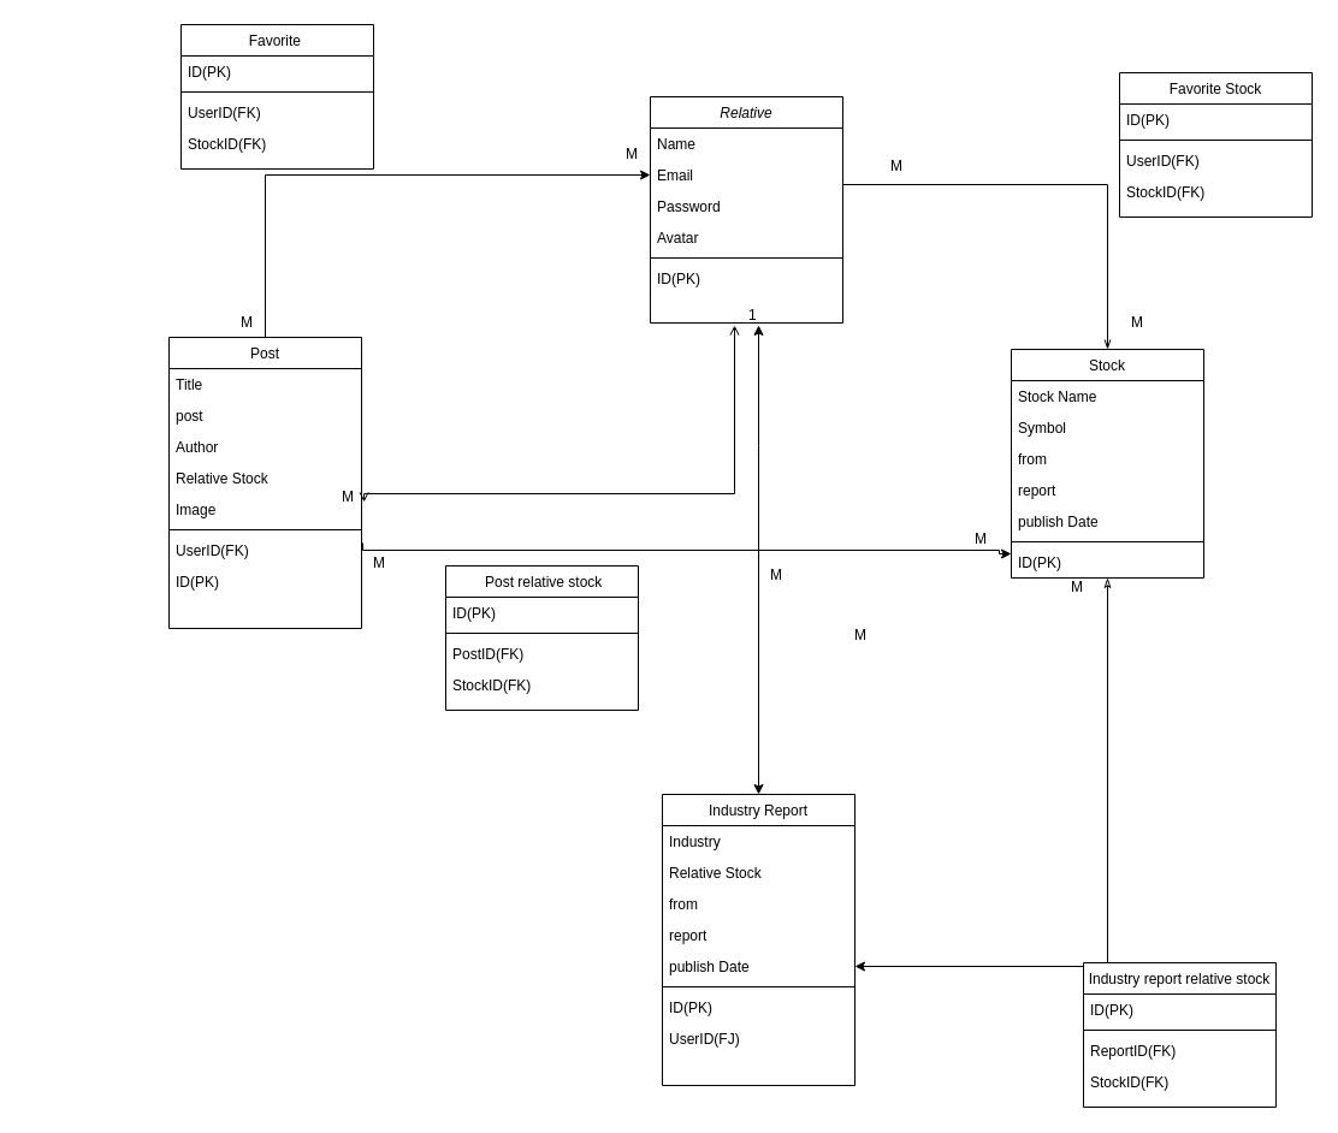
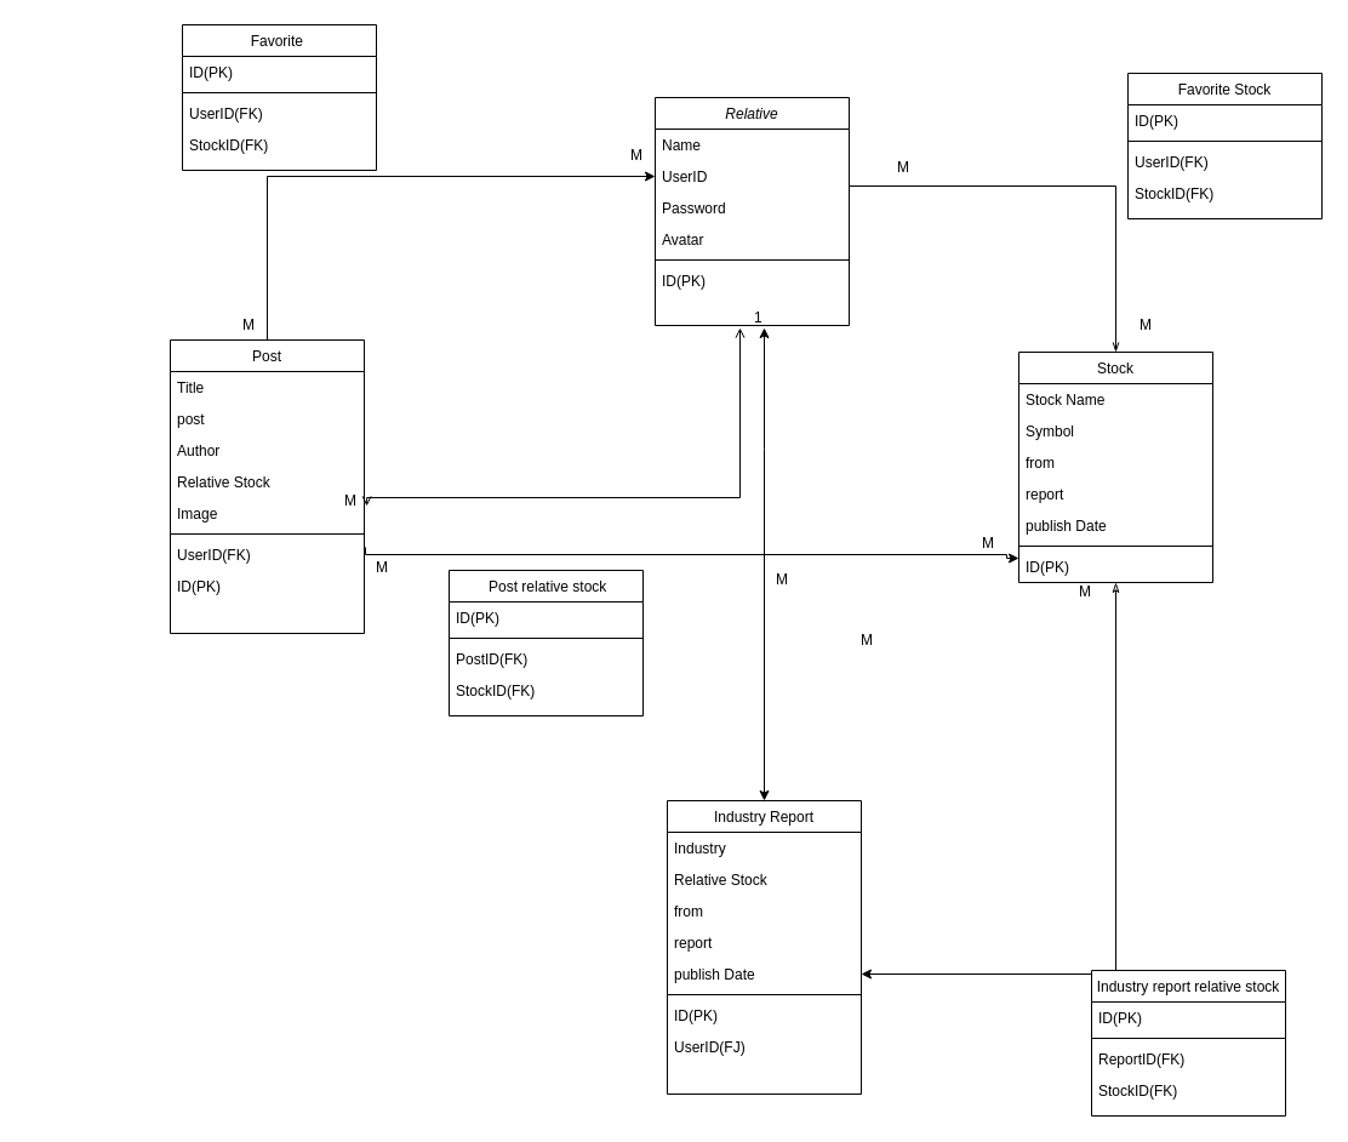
  <mxCell id="0" />
  <mxCell id="1" parent="0" />
  <mxCell id="2" value="Relative" style="swimlane;fontStyle=2;align=center;verticalAlign=top;childLayout=stackLayout;horizontal=1;startSize=26;horizontalStack=0;resizeParent=1;resizeLast=0;collapsible=1;marginBottom=0;rounded=0;shadow=0;strokeWidth=1;" parent="1" vertex="1"><mxGeometry x="540" y="80" width="160" height="188" as="geometry"><mxRectangle x="220" y="70" width="160" height="26" as="alternateBounds" /></mxGeometry></mxCell>
  <mxCell id="3" value="Name" style="text;align=left;verticalAlign=top;spacingLeft=4;spacingRight=4;overflow=hidden;rotatable=0;points=[[0,0.5],[1,0.5]];portConstraint=eastwest;" parent="2" vertex="1"><mxGeometry y="26" width="160" height="26" as="geometry" /></mxCell>
- <mxCell id="4" value="Email" style="text;align=left;verticalAlign=top;spacingLeft=4;spacingRight=4;overflow=hidden;rotatable=0;points=[[0,0.5],[1,0.5]];portConstraint=eastwest;rounded=0;shadow=0;html=0;" parent="2" vertex="1"><mxGeometry y="52" width="160" height="26" as="geometry" /></mxCell>
+ <mxCell id="4" value="UserID" style="text;align=left;verticalAlign=top;spacingLeft=4;spacingRight=4;overflow=hidden;rotatable=0;points=[[0,0.5],[1,0.5]];portConstraint=eastwest;rounded=0;shadow=0;html=0;" parent="2" vertex="1"><mxGeometry y="52" width="160" height="26" as="geometry" /></mxCell>
  <mxCell id="5" value="Password" style="text;align=left;verticalAlign=top;spacingLeft=4;spacingRight=4;overflow=hidden;rotatable=0;points=[[0,0.5],[1,0.5]];portConstraint=eastwest;rounded=0;shadow=0;html=0;" parent="2" vertex="1"><mxGeometry y="78" width="160" height="26" as="geometry" /></mxCell>
  <mxCell id="6" value="Avatar" style="text;align=left;verticalAlign=top;spacingLeft=4;spacingRight=4;overflow=hidden;rotatable=0;points=[[0,0.5],[1,0.5]];portConstraint=eastwest;" parent="2" vertex="1"><mxGeometry y="104" width="160" height="26" as="geometry" /></mxCell>
  <mxCell id="7" value="" style="line;html=1;strokeWidth=1;align=left;verticalAlign=middle;spacingTop=-1;spacingLeft=3;spacingRight=3;rotatable=0;labelPosition=right;points=[];portConstraint=eastwest;" parent="2" vertex="1"><mxGeometry y="130" width="160" height="8" as="geometry" /></mxCell>
  <mxCell id="8" value="ID(PK)" style="text;align=left;verticalAlign=top;spacingLeft=4;spacingRight=4;overflow=hidden;rotatable=0;points=[[0,0.5],[1,0.5]];portConstraint=eastwest;rounded=0;shadow=0;html=0;" vertex="1" parent="2"><mxGeometry y="138" width="160" height="26" as="geometry" /></mxCell>
  <mxCell id="9" value="" style="edgeStyle=orthogonalEdgeStyle;rounded=0;orthogonalLoop=1;jettySize=auto;html=1;entryX=1;entryY=0.5;entryDx=0;entryDy=0;startArrow=classicThin;startFill=0;" edge="1" parent="1" source="11" target="40"><mxGeometry relative="1" as="geometry"><mxPoint x="908" y="645" as="targetPoint" /></mxGeometry></mxCell>
  <mxCell id="10" value="" style="edgeStyle=orthogonalEdgeStyle;rounded=0;orthogonalLoop=1;jettySize=auto;html=1;entryX=1;entryY=0.808;entryDx=0;entryDy=0;entryPerimeter=0;startArrow=openThin;startFill=0;endArrow=none;" edge="1" parent="1" source="11" target="4"><mxGeometry relative="1" as="geometry"><mxPoint x="920" y="145" as="targetPoint" /></mxGeometry></mxCell>
  <mxCell id="11" value="Stock" style="swimlane;fontStyle=0;align=center;verticalAlign=top;childLayout=stackLayout;horizontal=1;startSize=26;horizontalStack=0;resizeParent=1;resizeLast=0;collapsible=1;marginBottom=0;rounded=0;shadow=0;strokeWidth=1;" parent="1" vertex="1"><mxGeometry x="840" y="290" width="160" height="190" as="geometry"><mxRectangle x="550" y="140" width="160" height="26" as="alternateBounds" /></mxGeometry></mxCell>
  <mxCell id="12" value="Stock Name" style="text;align=left;verticalAlign=top;spacingLeft=4;spacingRight=4;overflow=hidden;rotatable=0;points=[[0,0.5],[1,0.5]];portConstraint=eastwest;" parent="11" vertex="1"><mxGeometry y="26" width="160" height="26" as="geometry" /></mxCell>
  <mxCell id="13" value="Symbol" style="text;align=left;verticalAlign=top;spacingLeft=4;spacingRight=4;overflow=hidden;rotatable=0;points=[[0,0.5],[1,0.5]];portConstraint=eastwest;rounded=0;shadow=0;html=0;" parent="11" vertex="1"><mxGeometry y="52" width="160" height="26" as="geometry" /></mxCell>
  <mxCell id="14" value="from" style="text;align=left;verticalAlign=top;spacingLeft=4;spacingRight=4;overflow=hidden;rotatable=0;points=[[0,0.5],[1,0.5]];portConstraint=eastwest;rounded=0;shadow=0;html=0;" parent="11" vertex="1"><mxGeometry y="78" width="160" height="26" as="geometry" /></mxCell>
  <mxCell id="15" value="report" style="text;align=left;verticalAlign=top;spacingLeft=4;spacingRight=4;overflow=hidden;rotatable=0;points=[[0,0.5],[1,0.5]];portConstraint=eastwest;rounded=0;shadow=0;html=0;" parent="11" vertex="1"><mxGeometry y="104" width="160" height="26" as="geometry" /></mxCell>
  <mxCell id="16" value="publish Date" style="text;align=left;verticalAlign=top;spacingLeft=4;spacingRight=4;overflow=hidden;rotatable=0;points=[[0,0.5],[1,0.5]];portConstraint=eastwest;rounded=0;shadow=0;html=0;" parent="11" vertex="1"><mxGeometry y="130" width="160" height="26" as="geometry" /></mxCell>
  <mxCell id="17" value="" style="line;html=1;strokeWidth=1;align=left;verticalAlign=middle;spacingTop=-1;spacingLeft=3;spacingRight=3;rotatable=0;labelPosition=right;points=[];portConstraint=eastwest;" parent="11" vertex="1"><mxGeometry y="156" width="160" height="8" as="geometry" /></mxCell>
  <mxCell id="18" value="ID(PK)" style="text;align=left;verticalAlign=top;spacingLeft=4;spacingRight=4;overflow=hidden;rotatable=0;points=[[0,0.5],[1,0.5]];portConstraint=eastwest;" parent="11" vertex="1"><mxGeometry y="164" width="160" height="26" as="geometry" /></mxCell>
  <mxCell id="19" value="" style="endArrow=open;shadow=0;strokeWidth=1;rounded=0;endFill=1;edgeStyle=elbowEdgeStyle;elbow=vertical;entryX=1.013;entryY=0.269;entryDx=0;entryDy=0;entryPerimeter=0;startArrow=open;startFill=0;" parent="1" target="29" edge="1"><mxGeometry x="0.5" y="41" relative="1" as="geometry"><mxPoint x="610" y="270" as="sourcePoint" /><mxPoint x="432.08" y="405.996" as="targetPoint" /><mxPoint x="-40" y="32" as="offset" /><Array as="points"><mxPoint x="530" y="410" /><mxPoint x="580" y="420" /></Array></mxGeometry></mxCell>
  <mxCell id="20" value="1" style="resizable=0;align=left;verticalAlign=bottom;labelBackgroundColor=none;fontSize=12;" parent="19" connectable="0" vertex="1"><mxGeometry x="-1" relative="1" as="geometry"><mxPoint x="10" as="offset" /></mxGeometry></mxCell>
  <mxCell id="21" value="M" style="resizable=0;align=right;verticalAlign=bottom;labelBackgroundColor=none;fontSize=12;" parent="19" connectable="0" vertex="1"><mxGeometry x="1" relative="1" as="geometry"><mxPoint x="-7" y="4" as="offset" /></mxGeometry></mxCell>
  <mxCell id="22" value="" style="edgeStyle=orthogonalEdgeStyle;rounded=0;orthogonalLoop=1;jettySize=auto;html=1;exitX=1.006;exitY=0.269;exitDx=0;exitDy=0;exitPerimeter=0;entryX=0;entryY=0.231;entryDx=0;entryDy=0;entryPerimeter=0;" edge="1" parent="1" source="31" target="18"><mxGeometry relative="1" as="geometry"><mxPoint x="340" y="520" as="sourcePoint" /><mxPoint x="830" y="460" as="targetPoint" /><Array as="points"><mxPoint x="301" y="457" /><mxPoint x="830" y="457" /><mxPoint x="830" y="460" /></Array></mxGeometry></mxCell>
  <mxCell id="23" value="" style="edgeStyle=orthogonalEdgeStyle;rounded=0;orthogonalLoop=1;jettySize=auto;html=1;entryX=0;entryY=0.5;entryDx=0;entryDy=0;" edge="1" parent="1" source="24" target="4"><mxGeometry relative="1" as="geometry"><mxPoint x="220" y="109" as="targetPoint" /></mxGeometry></mxCell>
  <mxCell id="24" value="Post" style="swimlane;fontStyle=0;align=center;verticalAlign=top;childLayout=stackLayout;horizontal=1;startSize=26;horizontalStack=0;resizeParent=1;resizeLast=0;collapsible=1;marginBottom=0;rounded=0;shadow=0;strokeWidth=1;" vertex="1" parent="1"><mxGeometry x="140" y="280" width="160" height="242" as="geometry"><mxRectangle x="550" y="140" width="160" height="26" as="alternateBounds" /></mxGeometry></mxCell>
  <mxCell id="25" value="Title" style="text;align=left;verticalAlign=top;spacingLeft=4;spacingRight=4;overflow=hidden;rotatable=0;points=[[0,0.5],[1,0.5]];portConstraint=eastwest;" vertex="1" parent="24"><mxGeometry y="26" width="160" height="26" as="geometry" /></mxCell>
  <mxCell id="26" value="post" style="text;align=left;verticalAlign=top;spacingLeft=4;spacingRight=4;overflow=hidden;rotatable=0;points=[[0,0.5],[1,0.5]];portConstraint=eastwest;rounded=0;shadow=0;html=0;" vertex="1" parent="24"><mxGeometry y="52" width="160" height="26" as="geometry" /></mxCell>
  <mxCell id="27" value="Author" style="text;align=left;verticalAlign=top;spacingLeft=4;spacingRight=4;overflow=hidden;rotatable=0;points=[[0,0.5],[1,0.5]];portConstraint=eastwest;rounded=0;shadow=0;html=0;" vertex="1" parent="24"><mxGeometry y="78" width="160" height="26" as="geometry" /></mxCell>
  <mxCell id="28" value="Relative Stock&#10;" style="text;align=left;verticalAlign=top;spacingLeft=4;spacingRight=4;overflow=hidden;rotatable=0;points=[[0,0.5],[1,0.5]];portConstraint=eastwest;rounded=0;shadow=0;html=0;" vertex="1" parent="24"><mxGeometry y="104" width="160" height="26" as="geometry" /></mxCell>
  <mxCell id="29" value="Image" style="text;align=left;verticalAlign=top;spacingLeft=4;spacingRight=4;overflow=hidden;rotatable=0;points=[[0,0.5],[1,0.5]];portConstraint=eastwest;rounded=0;shadow=0;html=0;" vertex="1" parent="24"><mxGeometry y="130" width="160" height="26" as="geometry" /></mxCell>
  <mxCell id="30" value="" style="line;html=1;strokeWidth=1;align=left;verticalAlign=middle;spacingTop=-1;spacingLeft=3;spacingRight=3;rotatable=0;labelPosition=right;points=[];portConstraint=eastwest;" vertex="1" parent="24"><mxGeometry y="156" width="160" height="8" as="geometry" /></mxCell>
  <mxCell id="31" value="UserID(FK)" style="text;align=left;verticalAlign=top;spacingLeft=4;spacingRight=4;overflow=hidden;rotatable=0;points=[[0,0.5],[1,0.5]];portConstraint=eastwest;" vertex="1" parent="24"><mxGeometry y="164" width="160" height="26" as="geometry" /></mxCell>
  <mxCell id="32" value="ID(PK)" style="text;align=left;verticalAlign=top;spacingLeft=4;spacingRight=4;overflow=hidden;rotatable=0;points=[[0,0.5],[1,0.5]];portConstraint=eastwest;" vertex="1" parent="24"><mxGeometry y="190" width="160" height="26" as="geometry" /></mxCell>
  <mxCell id="33" value="M" style="resizable=0;align=left;verticalAlign=bottom;labelBackgroundColor=none;fontSize=12;" connectable="0" vertex="1" parent="1"><mxGeometry x="760" y="230" as="geometry"><mxPoint x="178" y="46" as="offset" /></mxGeometry></mxCell>
  <mxCell id="34" value="" style="edgeStyle=orthogonalEdgeStyle;rounded=0;orthogonalLoop=1;jettySize=auto;html=1;startArrow=classic;startFill=1;" edge="1" parent="1" source="35"><mxGeometry relative="1" as="geometry"><mxPoint x="630" y="270" as="targetPoint" /><Array as="points"><mxPoint x="630" y="370" /><mxPoint x="630" y="370" /></Array></mxGeometry></mxCell>
  <mxCell id="35" value="Industry Report" style="swimlane;fontStyle=0;align=center;verticalAlign=top;childLayout=stackLayout;horizontal=1;startSize=26;horizontalStack=0;resizeParent=1;resizeLast=0;collapsible=1;marginBottom=0;rounded=0;shadow=0;strokeWidth=1;" vertex="1" parent="1"><mxGeometry x="550" y="660" width="160" height="242" as="geometry"><mxRectangle x="550" y="140" width="160" height="26" as="alternateBounds" /></mxGeometry></mxCell>
  <mxCell id="36" value="Industry" style="text;align=left;verticalAlign=top;spacingLeft=4;spacingRight=4;overflow=hidden;rotatable=0;points=[[0,0.5],[1,0.5]];portConstraint=eastwest;" vertex="1" parent="35"><mxGeometry y="26" width="160" height="26" as="geometry" /></mxCell>
  <mxCell id="37" value="Relative Stock" style="text;align=left;verticalAlign=top;spacingLeft=4;spacingRight=4;overflow=hidden;rotatable=0;points=[[0,0.5],[1,0.5]];portConstraint=eastwest;rounded=0;shadow=0;html=0;" vertex="1" parent="35"><mxGeometry y="52" width="160" height="26" as="geometry" /></mxCell>
  <mxCell id="38" value="from" style="text;align=left;verticalAlign=top;spacingLeft=4;spacingRight=4;overflow=hidden;rotatable=0;points=[[0,0.5],[1,0.5]];portConstraint=eastwest;rounded=0;shadow=0;html=0;" vertex="1" parent="35"><mxGeometry y="78" width="160" height="26" as="geometry" /></mxCell>
  <mxCell id="39" value="report" style="text;align=left;verticalAlign=top;spacingLeft=4;spacingRight=4;overflow=hidden;rotatable=0;points=[[0,0.5],[1,0.5]];portConstraint=eastwest;rounded=0;shadow=0;html=0;" vertex="1" parent="35"><mxGeometry y="104" width="160" height="26" as="geometry" /></mxCell>
  <mxCell id="40" value="publish Date" style="text;align=left;verticalAlign=top;spacingLeft=4;spacingRight=4;overflow=hidden;rotatable=0;points=[[0,0.5],[1,0.5]];portConstraint=eastwest;rounded=0;shadow=0;html=0;" vertex="1" parent="35"><mxGeometry y="130" width="160" height="26" as="geometry" /></mxCell>
  <mxCell id="41" value="" style="line;html=1;strokeWidth=1;align=left;verticalAlign=middle;spacingTop=-1;spacingLeft=3;spacingRight=3;rotatable=0;labelPosition=right;points=[];portConstraint=eastwest;" vertex="1" parent="35"><mxGeometry y="156" width="160" height="8" as="geometry" /></mxCell>
  <mxCell id="42" value="ID(PK)" style="text;align=left;verticalAlign=top;spacingLeft=4;spacingRight=4;overflow=hidden;rotatable=0;points=[[0,0.5],[1,0.5]];portConstraint=eastwest;" vertex="1" parent="35"><mxGeometry y="164" width="160" height="26" as="geometry" /></mxCell>
  <mxCell id="43" value="UserID(FJ)" style="text;align=left;verticalAlign=top;spacingLeft=4;spacingRight=4;overflow=hidden;rotatable=0;points=[[0,0.5],[1,0.5]];portConstraint=eastwest;" vertex="1" parent="35"><mxGeometry y="190" width="160" height="26" as="geometry" /></mxCell>
  <mxCell id="44" value="M" style="resizable=0;align=left;verticalAlign=bottom;labelBackgroundColor=none;fontSize=12;" connectable="0" vertex="1" parent="1"><mxGeometry x="460" y="440" as="geometry"><mxPoint x="178" y="46" as="offset" /></mxGeometry></mxCell>
  <mxCell id="45" value="M" style="resizable=0;align=left;verticalAlign=bottom;labelBackgroundColor=none;fontSize=12;" connectable="0" vertex="1" parent="1"><mxGeometry x="530" y="490" as="geometry"><mxPoint x="178" y="46" as="offset" /></mxGeometry></mxCell>
  <mxCell id="46" value="M" style="resizable=0;align=left;verticalAlign=bottom;labelBackgroundColor=none;fontSize=12;" connectable="0" vertex="1" parent="1"><mxGeometry x="710" y="450" as="geometry"><mxPoint x="178" y="46" as="offset" /></mxGeometry></mxCell>
  <mxCell id="47" value="M" style="resizable=0;align=left;verticalAlign=bottom;labelBackgroundColor=none;fontSize=12;" connectable="0" vertex="1" parent="1"><mxGeometry x="130" y="430" as="geometry"><mxPoint x="178" y="46" as="offset" /></mxGeometry></mxCell>
  <mxCell id="48" value="M" style="resizable=0;align=left;verticalAlign=bottom;labelBackgroundColor=none;fontSize=12;" connectable="0" vertex="1" parent="1"><mxGeometry x="630" y="410" as="geometry"><mxPoint x="178" y="46" as="offset" /></mxGeometry></mxCell>
  <mxCell id="49" value="Industry report relative stock" style="swimlane;fontStyle=0;align=center;verticalAlign=top;childLayout=stackLayout;horizontal=1;startSize=26;horizontalStack=0;resizeParent=1;resizeLast=0;collapsible=1;marginBottom=0;rounded=0;shadow=0;strokeWidth=1;" vertex="1" parent="1"><mxGeometry x="900" y="800" width="160" height="120" as="geometry"><mxRectangle x="550" y="140" width="160" height="26" as="alternateBounds" /></mxGeometry></mxCell>
  <mxCell id="50" value="ID(PK)" style="text;align=left;verticalAlign=top;spacingLeft=4;spacingRight=4;overflow=hidden;rotatable=0;points=[[0,0.5],[1,0.5]];portConstraint=eastwest;rounded=0;shadow=0;html=0;" vertex="1" parent="49"><mxGeometry y="26" width="160" height="26" as="geometry" /></mxCell>
  <mxCell id="51" value="" style="line;html=1;strokeWidth=1;align=left;verticalAlign=middle;spacingTop=-1;spacingLeft=3;spacingRight=3;rotatable=0;labelPosition=right;points=[];portConstraint=eastwest;" vertex="1" parent="49"><mxGeometry y="52" width="160" height="8" as="geometry" /></mxCell>
  <mxCell id="52" value="ReportID(FK)" style="text;align=left;verticalAlign=top;spacingLeft=4;spacingRight=4;overflow=hidden;rotatable=0;points=[[0,0.5],[1,0.5]];portConstraint=eastwest;" vertex="1" parent="49"><mxGeometry y="60" width="160" height="26" as="geometry" /></mxCell>
  <mxCell id="53" value="StockID(FK)" style="text;align=left;verticalAlign=top;spacingLeft=4;spacingRight=4;overflow=hidden;rotatable=0;points=[[0,0.5],[1,0.5]];portConstraint=eastwest;" vertex="1" parent="49"><mxGeometry y="86" width="160" height="26" as="geometry" /></mxCell>
  <mxCell id="54" value=" Post relative stock" style="swimlane;fontStyle=0;align=center;verticalAlign=top;childLayout=stackLayout;horizontal=1;startSize=26;horizontalStack=0;resizeParent=1;resizeLast=0;collapsible=1;marginBottom=0;rounded=0;shadow=0;strokeWidth=1;" vertex="1" parent="1"><mxGeometry x="370" y="470" width="160" height="120" as="geometry"><mxRectangle x="550" y="140" width="160" height="26" as="alternateBounds" /></mxGeometry></mxCell>
  <mxCell id="55" value="ID(PK)" style="text;align=left;verticalAlign=top;spacingLeft=4;spacingRight=4;overflow=hidden;rotatable=0;points=[[0,0.5],[1,0.5]];portConstraint=eastwest;rounded=0;shadow=0;html=0;" vertex="1" parent="54"><mxGeometry y="26" width="160" height="26" as="geometry" /></mxCell>
  <mxCell id="56" value="" style="line;html=1;strokeWidth=1;align=left;verticalAlign=middle;spacingTop=-1;spacingLeft=3;spacingRight=3;rotatable=0;labelPosition=right;points=[];portConstraint=eastwest;" vertex="1" parent="54"><mxGeometry y="52" width="160" height="8" as="geometry" /></mxCell>
  <mxCell id="57" value="PostID(FK)" style="text;align=left;verticalAlign=top;spacingLeft=4;spacingRight=4;overflow=hidden;rotatable=0;points=[[0,0.5],[1,0.5]];portConstraint=eastwest;" vertex="1" parent="54"><mxGeometry y="60" width="160" height="26" as="geometry" /></mxCell>
  <mxCell id="58" value="StockID(FK)" style="text;align=left;verticalAlign=top;spacingLeft=4;spacingRight=4;overflow=hidden;rotatable=0;points=[[0,0.5],[1,0.5]];portConstraint=eastwest;" vertex="1" parent="54"><mxGeometry y="86" width="160" height="26" as="geometry" /></mxCell>
  <mxCell id="59" value="M" style="resizable=0;align=left;verticalAlign=bottom;labelBackgroundColor=none;fontSize=12;" connectable="0" vertex="1" parent="1"><mxGeometry x="560" as="geometry" y="100"><mxPoint x="178" y="46" as="offset" /></mxGeometry></mxCell>
  <mxCell id="60" value="Favorite Stock" style="swimlane;fontStyle=0;align=center;verticalAlign=top;childLayout=stackLayout;horizontal=1;startSize=26;horizontalStack=0;resizeParent=1;resizeLast=0;collapsible=1;marginBottom=0;rounded=0;shadow=0;strokeWidth=1;" vertex="1" parent="1"><mxGeometry x="930" y="60" width="160" height="120" as="geometry"><mxRectangle x="550" y="140" width="160" height="26" as="alternateBounds" /></mxGeometry></mxCell>
  <mxCell id="61" value="ID(PK)" style="text;align=left;verticalAlign=top;spacingLeft=4;spacingRight=4;overflow=hidden;rotatable=0;points=[[0,0.5],[1,0.5]];portConstraint=eastwest;rounded=0;shadow=0;html=0;" vertex="1" parent="60"><mxGeometry y="26" width="160" height="26" as="geometry" /></mxCell>
  <mxCell id="62" value="" style="line;html=1;strokeWidth=1;align=left;verticalAlign=middle;spacingTop=-1;spacingLeft=3;spacingRight=3;rotatable=0;labelPosition=right;points=[];portConstraint=eastwest;" vertex="1" parent="60"><mxGeometry y="52" width="160" height="8" as="geometry" /></mxCell>
  <mxCell id="63" value="UserID(FK)" style="text;align=left;verticalAlign=top;spacingLeft=4;spacingRight=4;overflow=hidden;rotatable=0;points=[[0,0.5],[1,0.5]];portConstraint=eastwest;" vertex="1" parent="60"><mxGeometry y="60" width="160" height="26" as="geometry" /></mxCell>
  <mxCell id="64" value="StockID(FK)" style="text;align=left;verticalAlign=top;spacingLeft=4;spacingRight=4;overflow=hidden;rotatable=0;points=[[0,0.5],[1,0.5]];portConstraint=eastwest;" vertex="1" parent="60"><mxGeometry y="86" width="160" height="26" as="geometry" /></mxCell>
  <mxCell id="65" value="M" style="resizable=0;align=left;verticalAlign=bottom;labelBackgroundColor=none;fontSize=12;" connectable="0" vertex="1" parent="1"><mxGeometry x="340" y="90" as="geometry"><mxPoint x="178" y="46" as="offset" /></mxGeometry></mxCell>
  <mxCell id="66" value="M" style="resizable=0;align=left;verticalAlign=bottom;labelBackgroundColor=none;fontSize=12;" connectable="0" vertex="1" parent="1"><mxGeometry x="20" y="230" as="geometry"><mxPoint x="178" y="46" as="offset" /></mxGeometry></mxCell>
  <mxCell id="67" value="Favorite " style="swimlane;fontStyle=0;align=center;verticalAlign=top;childLayout=stackLayout;horizontal=1;startSize=26;horizontalStack=0;resizeParent=1;resizeLast=0;collapsible=1;marginBottom=0;rounded=0;shadow=0;strokeWidth=1;" vertex="1" parent="1"><mxGeometry x="150" y="20" width="160" height="120" as="geometry"><mxRectangle x="550" y="140" width="160" height="26" as="alternateBounds" /></mxGeometry></mxCell>
  <mxCell id="68" value="ID(PK)" style="text;align=left;verticalAlign=top;spacingLeft=4;spacingRight=4;overflow=hidden;rotatable=0;points=[[0,0.5],[1,0.5]];portConstraint=eastwest;rounded=0;shadow=0;html=0;" vertex="1" parent="67"><mxGeometry y="26" width="160" height="26" as="geometry" /></mxCell>
  <mxCell id="69" value="" style="line;html=1;strokeWidth=1;align=left;verticalAlign=middle;spacingTop=-1;spacingLeft=3;spacingRight=3;rotatable=0;labelPosition=right;points=[];portConstraint=eastwest;" vertex="1" parent="67"><mxGeometry y="52" width="160" height="8" as="geometry" /></mxCell>
  <mxCell id="70" value="UserID(FK)" style="text;align=left;verticalAlign=top;spacingLeft=4;spacingRight=4;overflow=hidden;rotatable=0;points=[[0,0.5],[1,0.5]];portConstraint=eastwest;" vertex="1" parent="67"><mxGeometry y="60" width="160" height="26" as="geometry" /></mxCell>
  <mxCell id="71" value="StockID(FK)" style="text;align=left;verticalAlign=top;spacingLeft=4;spacingRight=4;overflow=hidden;rotatable=0;points=[[0,0.5],[1,0.5]];portConstraint=eastwest;" vertex="1" parent="67"><mxGeometry y="86" width="160" height="26" as="geometry" /></mxCell>
